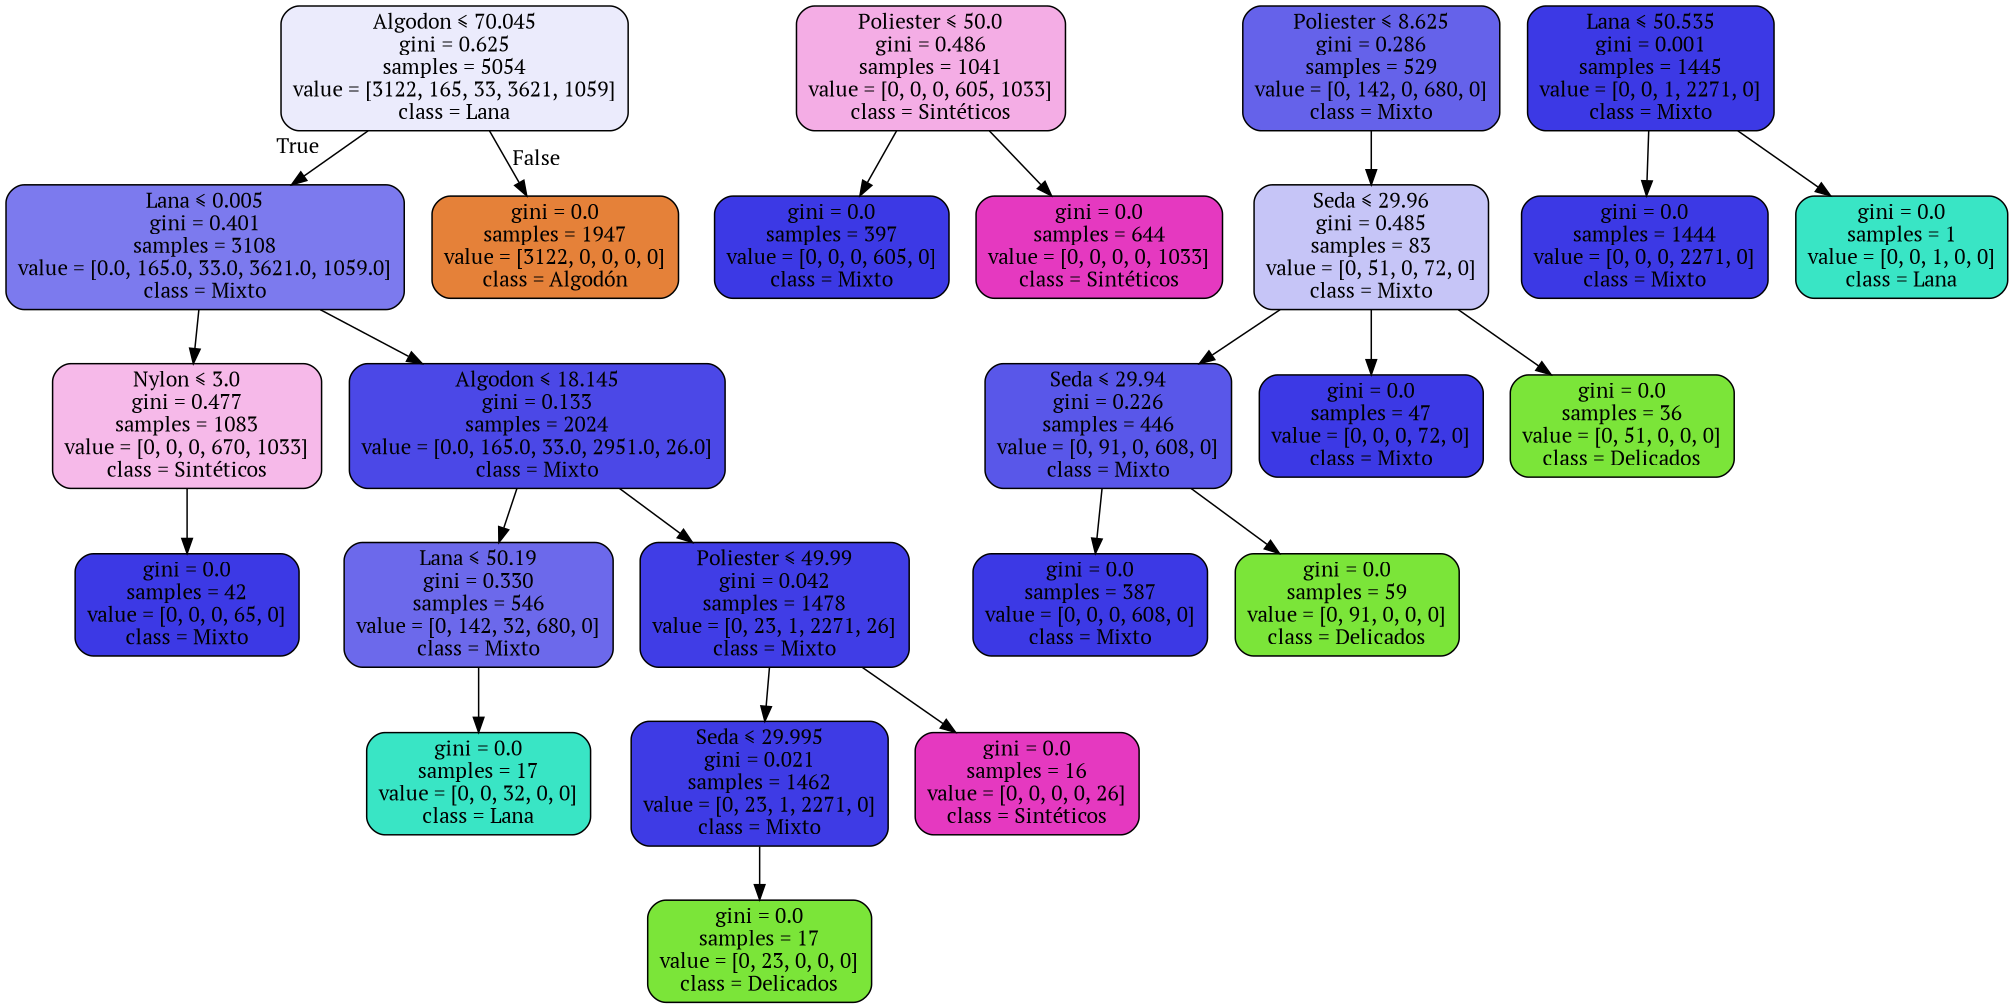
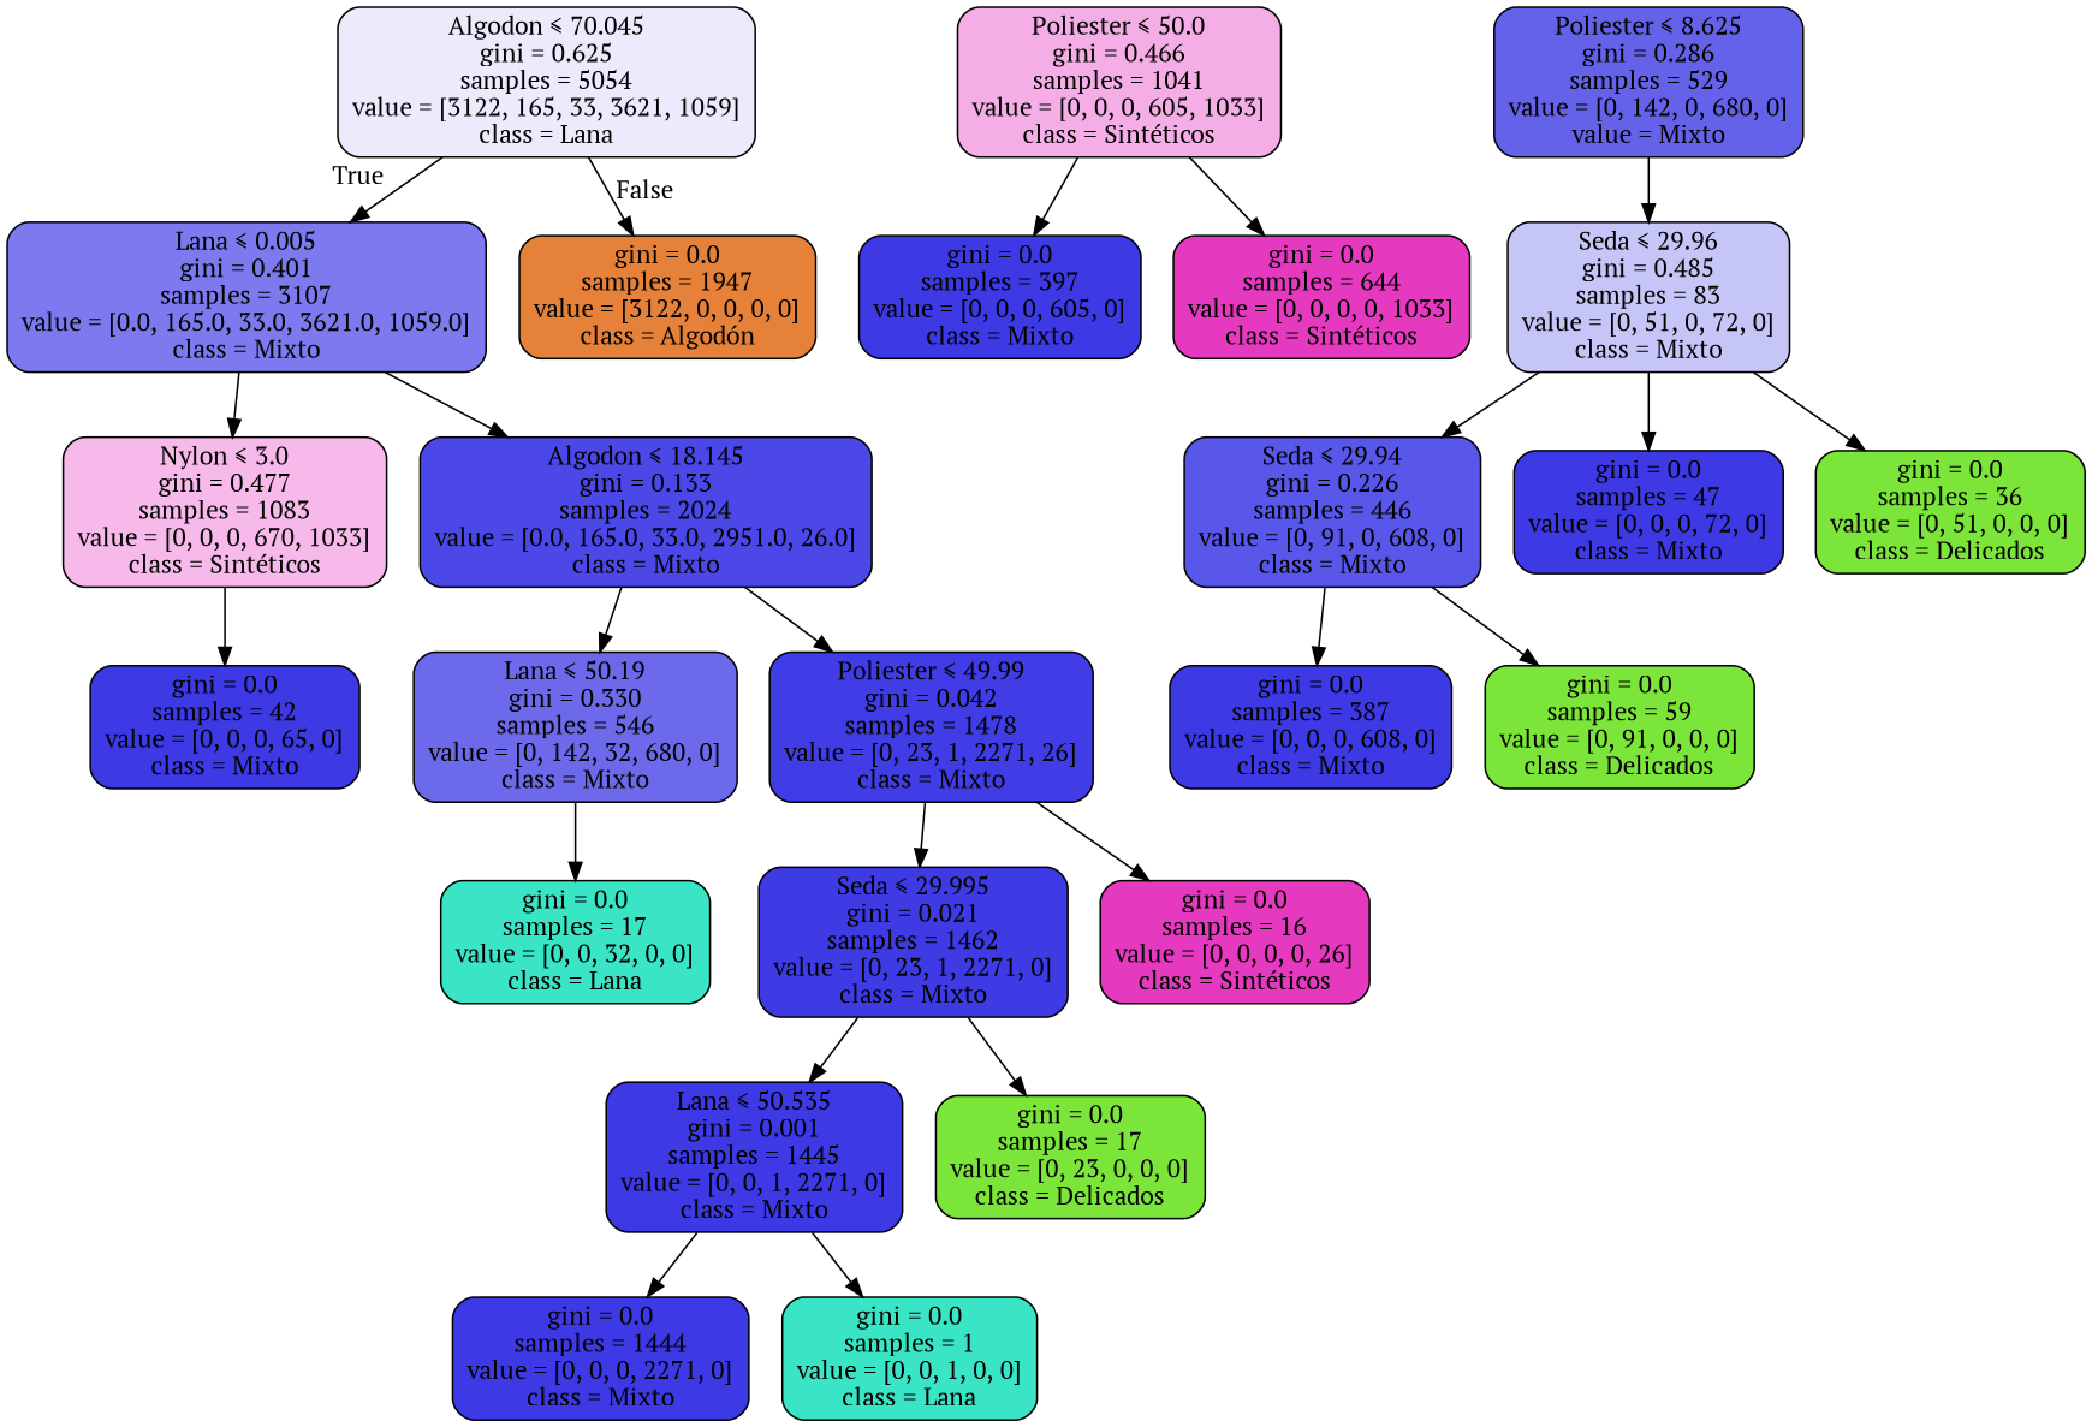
  digraph {
    fontname="PT Serif"
    node [color=black fillcolor="#3c39e5" fontname="PT Serif" shape=box style="filled, rounded"]
    edge [fontname="PT Serif"]
    n1 [fillcolor="#ebebfc" label=<Algodon &le; 70.045<br/>gini = 0.625<br/>samples = 5054<br/>value = [3122, 165, 33, 3621, 1059]<br/>class = Lana>]
-   n2 [fillcolor="#7c7aee" label=<Lana &le; 0.005<br/>gini = 0.401<br/>samples = 3108<br/>value = [0.0, 165.0, 33.0, 3621.0, 1059.0]<br/>class = Mixto>]
+   n2 [fillcolor="#7c7aee" label=<Lana &le; 0.005<br/>gini = 0.401<br/>samples = 3107<br/>value = [0.0, 165.0, 33.0, 3621.0, 1059.0]<br/>class = Mixto>]
    n3 [fillcolor="#e58139" label=<gini = 0.0<br/>samples = 1947<br/>value = [3122, 0, 0, 0, 0]<br/>class = Algodón>]
    n4 [fillcolor="#f6b9e9" label=<Nylon &le; 3.0<br/>gini = 0.477<br/>samples = 1083<br/>value = [0, 0, 0, 670, 1033]<br/>class = Sintéticos>]
    n5 [fillcolor="#4b48e7" label=<Algodon &le; 18.145<br/>gini = 0.133<br/>samples = 2024<br/>value = [0.0, 165.0, 33.0, 2951.0, 26.0]<br/>class = Mixto>]
    n6 [label=<gini = 0.0<br/>samples = 42<br/>value = [0, 0, 0, 65, 0]<br/>class = Mixto>]
    n7 [fillcolor="#6c69eb" label=<Lana &le; 50.19<br/>gini = 0.330<br/>samples = 546<br/>value = [0, 142, 32, 680, 0]<br/>class = Mixto>]
    n8 [fillcolor="#403de6" label=<Poliester &le; 49.99<br/>gini = 0.042<br/>samples = 1478<br/>value = [0, 23, 1, 2271, 26]<br/>class = Mixto>]
-   n9 [fillcolor="#f4ade5" label=<Poliester &le; 50.0<br/>gini = 0.486<br/>samples = 1041<br/>value = [0, 0, 0, 605, 1033]<br/>class = Sintéticos>]
+   n9 [fillcolor="#f4ade5" label=<Poliester &le; 50.0<br/>gini = 0.466<br/>samples = 1041<br/>value = [0, 0, 0, 605, 1033]<br/>class = Sintéticos>]
    n10 [label=<gini = 0.0<br/>samples = 397<br/>value = [0, 0, 0, 605, 0]<br/>class = Mixto>]
    n11 [fillcolor="#e539c0" label=<gini = 0.0<br/>samples = 644<br/>value = [0, 0, 0, 0, 1033]<br/>class = Sintéticos>]
    n12 [fillcolor="#39e5c5" label=<gini = 0.0<br/>samples = 17<br/>value = [0, 0, 32, 0, 0]<br/>class = Lana>]
    n13 [fillcolor="#3e3be5" label=<Seda &le; 29.995<br/>gini = 0.021<br/>samples = 1462<br/>value = [0, 23, 1, 2271, 0]<br/>class = Mixto>]
    n14 [fillcolor="#e539c0" label=<gini = 0.0<br/>samples = 16<br/>value = [0, 0, 0, 0, 26]<br/>class = Sintéticos>]
-   n15 [fillcolor="#6562ea" label=<Poliester &le; 8.625<br/>gini = 0.286<br/>samples = 529<br/>value = [0, 142, 0, 680, 0]<br/>class = Mixto>]
+   n15 [fillcolor="#6562ea" label=<Poliester &le; 8.625<br/>gini = 0.286<br/>samples = 529<br/>value = [0, 142, 0, 680, 0]<br/>value = Mixto>]
    n16 [fillcolor="#c6c5f7" label=<Seda &le; 29.96<br/>gini = 0.485<br/>samples = 83<br/>value = [0, 51, 0, 72, 0]<br/>class = Mixto>]
    n17 [fillcolor="#5957e9" label=<Seda &le; 29.94<br/>gini = 0.226<br/>samples = 446<br/>value = [0, 91, 0, 608, 0]<br/>class = Mixto>]
    n18 [label=<gini = 0.0<br/>samples = 47<br/>value = [0, 0, 0, 72, 0]<br/>class = Mixto>]
    n19 [fillcolor="#7be539" label=<gini = 0.0<br/>samples = 36<br/>value = [0, 51, 0, 0, 0]<br/>class = Delicados>]
    n20 [label=<gini = 0.0<br/>samples = 387<br/>value = [0, 0, 0, 608, 0]<br/>class = Mixto>]
    n21 [fillcolor="#7be539" label=<gini = 0.0<br/>samples = 59<br/>value = [0, 91, 0, 0, 0]<br/>class = Delicados>]
    n22 [label=<Lana &le; 50.535<br/>gini = 0.001<br/>samples = 1445<br/>value = [0, 0, 1, 2271, 0]<br/>class = Mixto>]
    n23 [fillcolor="#7be539" label=<gini = 0.0<br/>samples = 17<br/>value = [0, 23, 0, 0, 0]<br/>class = Delicados>]
    n24 [label=<gini = 0.0<br/>samples = 1444<br/>value = [0, 0, 0, 2271, 0]<br/>class = Mixto>]
    n25 [fillcolor="#39e5c5" label=<gini = 0.0<br/>samples = 1<br/>value = [0, 0, 1, 0, 0]<br/>class = Lana>]
    n1 -> n2 [headlabel=True labelangle=45 labeldistance=2.5]
    n1 -> n3 [headlabel=False labelangle=-45 labeldistance=2.5]
    n2 -> n4
    n2 -> n5
    n4 -> n6
    n5 -> n7
    n5 -> n8
    n7 -> n12
    n8 -> n13
    n8 -> n14
    n9 -> n10
    n9 -> n11
+   n13 -> n22
    n13 -> n23
    n15 -> n16
    n16 -> n17
    n16 -> n18
    n16 -> n19
    n17 -> n20
    n17 -> n21
    n22 -> n24
    n22 -> n25
  }
